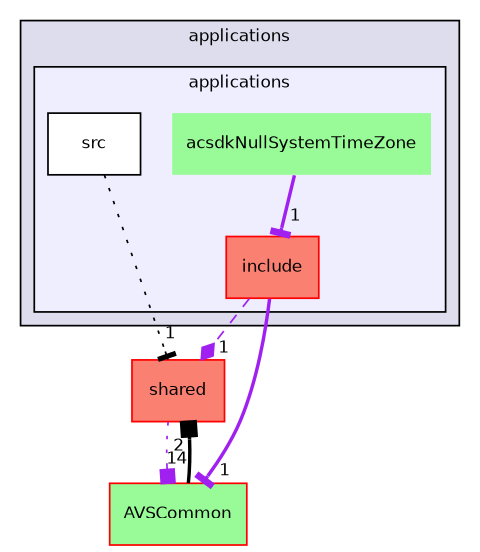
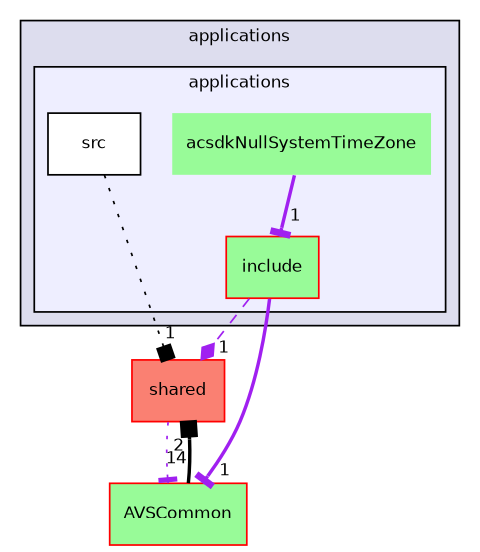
  digraph {
    compound=true
    node [fillcolor=palegreen fontname=Helvetica fontsize=10 shape=box style=filled color=red]
    edge [arrowhead=tee color=purple headlabel=1 labeldistance=1.5 labelfontname=Helvetica labelfontsize=10 style=bold]
    n1 [label=acsdkNullSystemTimeZone shape=plaintext color=""]
-   n2 [fillcolor=salmon label=include]
+   n2 [label=include]
    n3 [color=black fillcolor=white label=src]
    n4 [fillcolor=salmon label=shared]
    n5 [label=AVSCommon]
    subgraph cluster_1 {
      bgcolor="#ddddee"
      fontname=Helvetica
      fontsize=10
      label=applications
      pencolor=black
      subgraph cluster_2 {
        bgcolor="#eeeeff"
        fontname=Helvetica
        fontsize=10
        label=applications
        pencolor=black
        n1
        n2
        n3
      }
    }
    n1 -> n2
    n2 -> n4 [arrowhead=diamond style=dashed]
    n2 -> n5
-   n3 -> n4 [color=black style=dotted]
-   n4 -> n5 [arrowhead=box headlabel=14 style=dotted]
+   n3 -> n4 [arrowhead=box color=black style=dotted]
+   n4 -> n5 [headlabel=14 style=dotted]
    n5 -> n4 [arrowhead=box color=black headlabel=2]
  }
